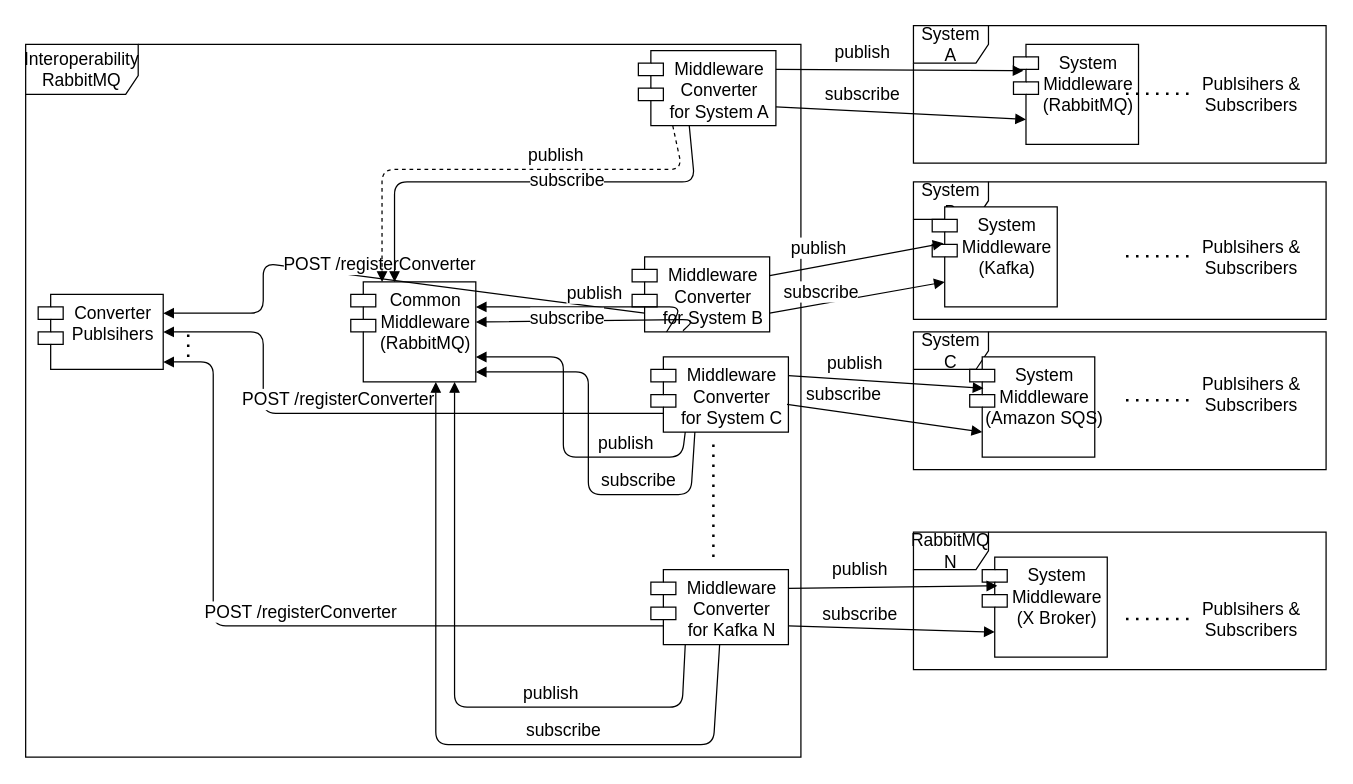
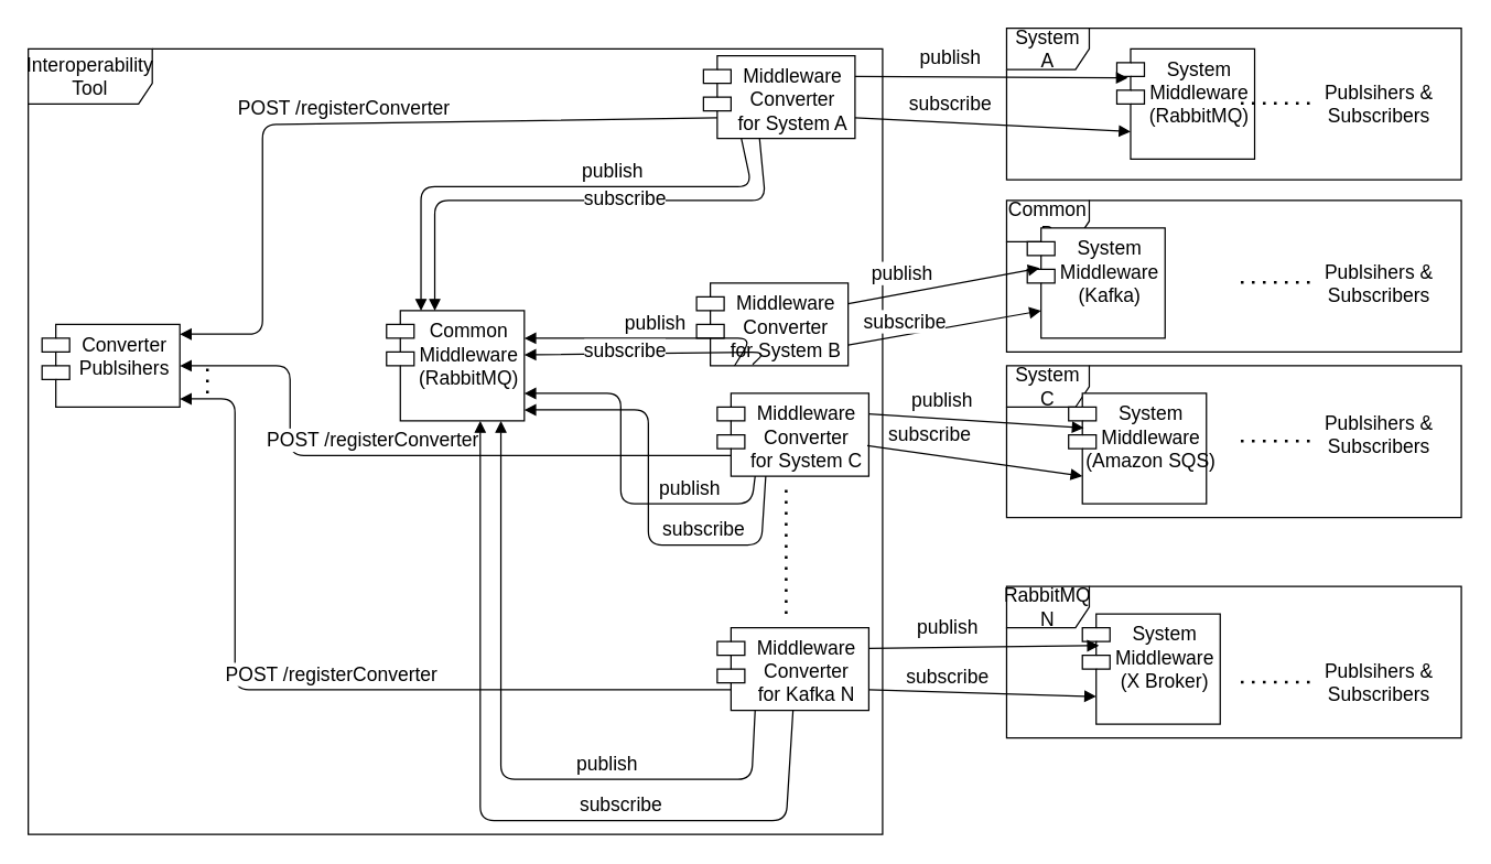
  <mxCell id="0" />
  <mxCell id="1" parent="0" />
- <mxCell id="2" value="Interoperability&lt;br style=&quot;font-size: 14px;&quot;&gt;RabbitMQ" style="shape=umlFrame;whiteSpace=wrap;html=1;width=90;height=40;fontSize=14;" parent="1" vertex="1"><mxGeometry x="20" y="35" width="620" height="570" as="geometry" /></mxCell>
+ <mxCell id="2" value="Interoperability&lt;br style=&quot;font-size: 14px;&quot;&gt;Tool" style="shape=umlFrame;whiteSpace=wrap;html=1;width=90;height=40;fontSize=14;" parent="1" vertex="1"><mxGeometry x="20" y="35" width="620" height="570" as="geometry" /></mxCell>
  <mxCell id="3" value="Converter&#10;Publsihers" style="shape=module;align=left;spacingLeft=20;align=center;verticalAlign=top;fontSize=14;" parent="1" vertex="1"><mxGeometry x="30" y="235" width="100" height="60" as="geometry" /></mxCell>
  <mxCell id="4" value="Common&#10;Middleware&#10;(RabbitMQ)" style="shape=module;align=left;spacingLeft=20;align=center;verticalAlign=top;fontSize=14;" parent="1" vertex="1"><mxGeometry x="280" y="225" width="100" height="80" as="geometry" /></mxCell>
  <mxCell id="5" value="Middleware&#10;Converter&#10;for System A" style="shape=module;align=left;spacingLeft=20;align=center;verticalAlign=top;fontSize=14;" parent="1" vertex="1"><mxGeometry x="510" y="40" width="110" height="60" as="geometry" /></mxCell>
  <mxCell id="6" value="Middleware&#10;Converter&#10;for System B" style="shape=module;align=left;spacingLeft=20;align=center;verticalAlign=top;fontSize=14;" parent="1" vertex="1"><mxGeometry x="505" y="205" width="110" height="60" as="geometry" /></mxCell>
  <mxCell id="7" value="Middleware&#10;Converter&#10;for System C" style="shape=module;align=left;spacingLeft=20;align=center;verticalAlign=top;fontSize=14;" parent="1" vertex="1"><mxGeometry x="520" y="285" width="110" height="60" as="geometry" /></mxCell>
  <mxCell id="8" value="Middleware&#10;Converter&#10;for Kafka N" style="shape=module;align=left;spacingLeft=20;align=center;verticalAlign=top;fontSize=14;" parent="1" vertex="1"><mxGeometry x="520" y="455" width="110" height="60" as="geometry" /></mxCell>
  <mxCell id="9" value="" style="endArrow=none;dashed=1;html=1;dashPattern=1 3;strokeWidth=2;fontSize=14;" parent="1" edge="1"><mxGeometry width="50" height="50" relative="1" as="geometry"><mxPoint x="570" y="445" as="sourcePoint" /><mxPoint x="570" y="355" as="targetPoint" /></mxGeometry></mxCell>
- <mxCell id="11" value="POST /registerConverter" style="html=1;verticalAlign=bottom;endArrow=block;entryX=1;entryY=0.25;entryDx=0;entryDy=0;exitX=0;exitY=0.75;exitDx=10;exitDy=0;exitPerimeter=0;fontSize=14;" parent="1" source="6" target="3" edge="1"><mxGeometry width="80" relative="1" as="geometry"><mxPoint x="510" y="245" as="sourcePoint" /><mxPoint x="590" y="245" as="targetPoint" /><Array as="points"><mxPoint x="210" y="210" /><mxPoint x="210" y="250" /></Array></mxGeometry></mxCell>
+ <mxCell id="10" value="POST /registerConverter" style="html=1;verticalAlign=bottom;endArrow=block;exitX=0;exitY=0.75;exitDx=10;exitDy=0;exitPerimeter=0;entryX=1;entryY=0.117;entryDx=0;entryDy=0;entryPerimeter=0;fontSize=14;" parent="1" source="5" target="3" edge="1"><mxGeometry width="80" relative="1" as="geometry"><mxPoint x="510" y="245" as="sourcePoint" /><mxPoint x="590" y="245" as="targetPoint" /><Array as="points"><mxPoint x="190" y="90" /><mxPoint x="190" y="242" /></Array></mxGeometry></mxCell>
  <mxCell id="12" value="POST /registerConverter" style="html=1;verticalAlign=bottom;endArrow=block;exitX=0;exitY=0.75;exitDx=10;exitDy=0;exitPerimeter=0;entryX=1;entryY=0.5;entryDx=0;entryDy=0;fontSize=14;" parent="1" source="7" target="3" edge="1"><mxGeometry x="0.118" width="80" relative="1" as="geometry"><mxPoint x="510" y="245" as="sourcePoint" /><mxPoint x="590" y="245" as="targetPoint" /><Array as="points"><mxPoint x="210" y="330" /><mxPoint x="210" y="265" /></Array><mxPoint as="offset" /></mxGeometry></mxCell>
  <mxCell id="13" value="POST /registerConverter" style="html=1;verticalAlign=bottom;endArrow=block;entryX=1;entryY=0.9;entryDx=0;entryDy=0;entryPerimeter=0;exitX=0;exitY=0.75;exitDx=10;exitDy=0;exitPerimeter=0;fontSize=14;" parent="1" source="8" target="3" edge="1"><mxGeometry x="-0.051" width="80" relative="1" as="geometry"><mxPoint x="510" y="245" as="sourcePoint" /><mxPoint x="590" y="245" as="targetPoint" /><Array as="points"><mxPoint x="170" y="500" /><mxPoint x="170" y="289" /></Array><mxPoint as="offset" /></mxGeometry></mxCell>
  <mxCell id="14" value="" style="endArrow=none;dashed=1;html=1;dashPattern=1 3;strokeWidth=2;fontSize=14;" parent="1" edge="1"><mxGeometry width="50" height="50" relative="1" as="geometry"><mxPoint x="150" y="285" as="sourcePoint" /><mxPoint x="150" y="265" as="targetPoint" /></mxGeometry></mxCell>
- <mxCell id="15" value="publish" style="html=1;verticalAlign=bottom;endArrow=block;exitX=0.25;exitY=1;exitDx=0;exitDy=0;entryX=0.25;entryY=0;entryDx=0;entryDy=0;fontSize=14;dashed=1;" parent="1" source="5" target="4" edge="1"><mxGeometry x="-0.25" width="80" relative="1" as="geometry"><mxPoint x="510" y="245" as="sourcePoint" /><mxPoint x="590" y="245" as="targetPoint" /><Array as="points"><mxPoint x="545" y="135" /><mxPoint x="305" y="135" /></Array><mxPoint as="offset" /></mxGeometry></mxCell>
+ <mxCell id="15" value="publish" style="html=1;verticalAlign=bottom;endArrow=block;exitX=0.25;exitY=1;exitDx=0;exitDy=0;entryX=0.25;entryY=0;entryDx=0;entryDy=0;fontSize=14;" parent="1" source="5" target="4" edge="1"><mxGeometry x="-0.25" width="80" relative="1" as="geometry"><mxPoint x="510" y="245" as="sourcePoint" /><mxPoint x="590" y="245" as="targetPoint" /><Array as="points"><mxPoint x="545" y="135" /><mxPoint x="305" y="135" /></Array><mxPoint as="offset" /></mxGeometry></mxCell>
  <mxCell id="16" value="subscribe" style="html=1;verticalAlign=bottom;endArrow=block;exitX=0.37;exitY=1;exitDx=0;exitDy=0;exitPerimeter=0;fontSize=14;" parent="1" source="5" edge="1"><mxGeometry x="-0.194" y="10" width="80" relative="1" as="geometry"><mxPoint x="555" y="115" as="sourcePoint" /><mxPoint x="315" y="225" as="targetPoint" /><Array as="points"><mxPoint x="555" y="145" /><mxPoint x="315" y="145" /></Array><mxPoint as="offset" /></mxGeometry></mxCell>
  <mxCell id="17" value="publish" style="html=1;verticalAlign=bottom;endArrow=block;entryX=1;entryY=0.25;entryDx=0;entryDy=0;exitX=0.25;exitY=1;exitDx=0;exitDy=0;fontSize=14;" parent="1" source="6" target="4" edge="1"><mxGeometry width="80" relative="1" as="geometry"><mxPoint x="510" y="245" as="sourcePoint" /><mxPoint x="590" y="245" as="targetPoint" /><Array as="points"><mxPoint x="545" y="245" /></Array></mxGeometry></mxCell>
  <mxCell id="18" value="subscribe" style="html=1;verticalAlign=bottom;endArrow=block;exitX=0.37;exitY=0.983;exitDx=0;exitDy=0;exitPerimeter=0;fontSize=14;" parent="1" source="6" edge="1"><mxGeometry x="0.225" y="9" width="80" relative="1" as="geometry"><mxPoint x="555" y="235" as="sourcePoint" /><mxPoint x="380" y="257" as="targetPoint" /><Array as="points"><mxPoint x="555" y="255" /></Array><mxPoint as="offset" /></mxGeometry></mxCell>
  <mxCell id="19" value="publish" style="html=1;verticalAlign=bottom;endArrow=block;entryX=1;entryY=0.75;entryDx=0;entryDy=0;exitX=0.25;exitY=1;exitDx=0;exitDy=0;fontSize=14;" parent="1" source="7" target="4" edge="1"><mxGeometry x="-0.509" width="80" relative="1" as="geometry"><mxPoint x="450" y="315" as="sourcePoint" /><mxPoint x="590" y="245" as="targetPoint" /><Array as="points"><mxPoint x="545" y="365" /><mxPoint x="450" y="365" /><mxPoint x="450" y="285" /></Array><mxPoint as="offset" /></mxGeometry></mxCell>
  <mxCell id="20" value="subscribe" style="html=1;verticalAlign=bottom;endArrow=block;exitX=0.32;exitY=1;exitDx=0;exitDy=0;exitPerimeter=0;entryX=1;entryY=0.9;entryDx=0;entryDy=0;entryPerimeter=0;fontSize=14;" parent="1" source="7" target="4" edge="1"><mxGeometry x="-0.425" width="80" relative="1" as="geometry"><mxPoint x="510" y="245" as="sourcePoint" /><mxPoint x="590" y="245" as="targetPoint" /><Array as="points"><mxPoint x="552" y="395" /><mxPoint x="470" y="395" /><mxPoint x="470" y="297" /></Array><mxPoint as="offset" /></mxGeometry></mxCell>
  <mxCell id="21" value="publish" style="html=1;verticalAlign=bottom;endArrow=block;entryX=0.83;entryY=1;entryDx=0;entryDy=0;entryPerimeter=0;exitX=0.25;exitY=1;exitDx=0;exitDy=0;fontSize=14;" parent="1" source="8" target="4" edge="1"><mxGeometry x="-0.37" width="80" relative="1" as="geometry"><mxPoint x="510" y="245" as="sourcePoint" /><mxPoint x="590" y="245" as="targetPoint" /><Array as="points"><mxPoint x="545" y="565" /><mxPoint x="363" y="565" /></Array><mxPoint as="offset" /></mxGeometry></mxCell>
  <mxCell id="22" value="subscribe" style="html=1;verticalAlign=bottom;endArrow=block;entryX=0.68;entryY=1;entryDx=0;entryDy=0;entryPerimeter=0;exitX=0.5;exitY=1;exitDx=0;exitDy=0;fontSize=14;" parent="1" source="8" target="4" edge="1"><mxGeometry x="-0.324" width="80" relative="1" as="geometry"><mxPoint x="510" y="245" as="sourcePoint" /><mxPoint x="590" y="245" as="targetPoint" /><Array as="points"><mxPoint x="570" y="595" /><mxPoint x="348" y="595" /></Array><mxPoint as="offset" /></mxGeometry></mxCell>
  <mxCell id="23" value="System A" style="shape=umlFrame;whiteSpace=wrap;html=1;fontSize=14;" parent="1" vertex="1"><mxGeometry x="730" y="20" width="330" height="110" as="geometry" /></mxCell>
  <mxCell id="24" value="System&#10;Middleware&#10;(RabbitMQ)" style="shape=module;align=left;spacingLeft=20;align=center;verticalAlign=top;fontSize=14;" parent="1" vertex="1"><mxGeometry x="810" y="35" width="100" height="80" as="geometry" /></mxCell>
  <mxCell id="25" value="" style="endArrow=none;dashed=1;html=1;dashPattern=1 3;strokeWidth=2;fontSize=14;" parent="1" edge="1"><mxGeometry width="50" height="50" relative="1" as="geometry"><mxPoint x="950" y="74.5" as="sourcePoint" /><mxPoint x="900" y="74.5" as="targetPoint" /></mxGeometry></mxCell>
  <mxCell id="26" value="Publsihers &amp;amp; &lt;br style=&quot;font-size: 14px;&quot;&gt;Subscribers" style="text;html=1;align=center;verticalAlign=middle;resizable=0;points=[];autosize=1;strokeColor=none;fontSize=14;" parent="1" vertex="1"><mxGeometry x="955" y="55" width="90" height="40" as="geometry" /></mxCell>
- <mxCell id="27" value="System B" style="shape=umlFrame;whiteSpace=wrap;html=1;fontSize=14;" parent="1" vertex="1"><mxGeometry x="730" y="145" width="330" height="110" as="geometry" /></mxCell>
+ <mxCell id="27" value="Common B" style="shape=umlFrame;whiteSpace=wrap;html=1;fontSize=14;" parent="1" vertex="1"><mxGeometry x="730" y="145" width="330" height="110" as="geometry" /></mxCell>
  <mxCell id="28" value="System&#10;Middleware&#10;(Kafka)" style="shape=module;align=left;spacingLeft=20;align=center;verticalAlign=top;fontSize=14;" parent="1" vertex="1"><mxGeometry x="745" y="165" width="100" height="80" as="geometry" /></mxCell>
  <mxCell id="29" value="" style="endArrow=none;dashed=1;html=1;dashPattern=1 3;strokeWidth=2;fontSize=14;" parent="1" edge="1"><mxGeometry width="50" height="50" relative="1" as="geometry"><mxPoint x="950" y="204.5" as="sourcePoint" /><mxPoint x="900" y="204.5" as="targetPoint" /></mxGeometry></mxCell>
  <mxCell id="30" value="Publsihers &amp;amp; &lt;br style=&quot;font-size: 14px;&quot;&gt;Subscribers" style="text;html=1;align=center;verticalAlign=middle;resizable=0;points=[];autosize=1;strokeColor=none;fontSize=14;" parent="1" vertex="1"><mxGeometry x="955" y="185" width="90" height="40" as="geometry" /></mxCell>
  <mxCell id="31" value="System C" style="shape=umlFrame;whiteSpace=wrap;html=1;fontSize=14;" parent="1" vertex="1"><mxGeometry x="730" y="265" width="330" height="110" as="geometry" /></mxCell>
  <mxCell id="32" value="System&#10;Middleware&#10;(Amazon SQS)" style="shape=module;align=left;spacingLeft=20;align=center;verticalAlign=top;fontSize=14;" parent="1" vertex="1"><mxGeometry x="775" y="285" width="100" height="80" as="geometry" /></mxCell>
  <mxCell id="33" value="" style="endArrow=none;dashed=1;html=1;dashPattern=1 3;strokeWidth=2;fontSize=14;" parent="1" edge="1"><mxGeometry width="50" height="50" relative="1" as="geometry"><mxPoint x="950" y="319.5" as="sourcePoint" /><mxPoint x="900" y="319.5" as="targetPoint" /></mxGeometry></mxCell>
  <mxCell id="34" value="Publsihers &amp;amp; &lt;br style=&quot;font-size: 14px;&quot;&gt;Subscribers" style="text;html=1;align=center;verticalAlign=middle;resizable=0;points=[];autosize=1;strokeColor=none;fontSize=14;" parent="1" vertex="1"><mxGeometry x="955" y="295" width="90" height="40" as="geometry" /></mxCell>
  <mxCell id="35" value="RabbitMQ N" style="shape=umlFrame;whiteSpace=wrap;html=1;fontSize=14;" parent="1" vertex="1"><mxGeometry x="730" y="425" width="330" height="110" as="geometry" /></mxCell>
  <mxCell id="36" value="System&#10;Middleware&#10;(X Broker)" style="shape=module;align=left;spacingLeft=20;align=center;verticalAlign=top;fontSize=14;" parent="1" vertex="1"><mxGeometry x="785" y="445" width="100" height="80" as="geometry" /></mxCell>
  <mxCell id="37" value="" style="endArrow=none;dashed=1;html=1;dashPattern=1 3;strokeWidth=2;fontSize=14;" parent="1" edge="1"><mxGeometry width="50" height="50" relative="1" as="geometry"><mxPoint x="950" y="494.5" as="sourcePoint" /><mxPoint x="900" y="494.5" as="targetPoint" /></mxGeometry></mxCell>
  <mxCell id="38" value="Publsihers &amp;amp; &lt;br style=&quot;font-size: 14px;&quot;&gt;Subscribers" style="text;html=1;align=center;verticalAlign=middle;resizable=0;points=[];autosize=1;strokeColor=none;fontSize=14;" parent="1" vertex="1"><mxGeometry x="955" y="475" width="90" height="40" as="geometry" /></mxCell>
  <mxCell id="39" value="publish" style="html=1;verticalAlign=bottom;endArrow=block;entryX=0.08;entryY=0.263;entryDx=0;entryDy=0;entryPerimeter=0;exitX=1;exitY=0.25;exitDx=0;exitDy=0;fontSize=14;" parent="1" source="5" target="24" edge="1"><mxGeometry x="-0.306" y="3" width="80" relative="1" as="geometry"><mxPoint x="540" y="335" as="sourcePoint" /><mxPoint x="620" y="335" as="targetPoint" /><mxPoint as="offset" /></mxGeometry></mxCell>
  <mxCell id="40" value="subscribe" style="html=1;verticalAlign=bottom;endArrow=block;entryX=0;entryY=0.75;entryDx=10;entryDy=0;entryPerimeter=0;exitX=1;exitY=0.75;exitDx=0;exitDy=0;fontSize=14;" parent="1" source="5" target="24" edge="1"><mxGeometry x="-0.315" y="2" width="80" relative="1" as="geometry"><mxPoint x="540" y="335" as="sourcePoint" /><mxPoint x="620" y="335" as="targetPoint" /><mxPoint as="offset" /></mxGeometry></mxCell>
  <mxCell id="41" value="publish" style="html=1;verticalAlign=bottom;endArrow=block;entryX=0.09;entryY=0.363;entryDx=0;entryDy=0;entryPerimeter=0;exitX=1;exitY=0.25;exitDx=0;exitDy=0;fontSize=14;" parent="1" source="6" target="28" edge="1"><mxGeometry x="-0.429" y="4" width="80" relative="1" as="geometry"><mxPoint x="540" y="335" as="sourcePoint" /><mxPoint x="620" y="335" as="targetPoint" /><mxPoint as="offset" /></mxGeometry></mxCell>
  <mxCell id="42" value="subscribe" style="html=1;verticalAlign=bottom;endArrow=block;entryX=0;entryY=0.75;entryDx=10;entryDy=0;entryPerimeter=0;exitX=1;exitY=0.75;exitDx=0;exitDy=0;fontSize=14;" parent="1" source="6" target="28" edge="1"><mxGeometry x="-0.428" y="-1" width="80" relative="1" as="geometry"><mxPoint x="540" y="335" as="sourcePoint" /><mxPoint x="620" y="335" as="targetPoint" /><mxPoint as="offset" /></mxGeometry></mxCell>
  <mxCell id="43" value="publish" style="html=1;verticalAlign=bottom;endArrow=block;entryX=0.11;entryY=0.313;entryDx=0;entryDy=0;entryPerimeter=0;exitX=1;exitY=0.25;exitDx=0;exitDy=0;fontSize=14;" parent="1" source="7" target="32" edge="1"><mxGeometry x="-0.319" y="2" width="80" relative="1" as="geometry"><mxPoint x="540" y="335" as="sourcePoint" /><mxPoint x="620" y="335" as="targetPoint" /><mxPoint as="offset" /></mxGeometry></mxCell>
  <mxCell id="44" value="subscribe" style="html=1;verticalAlign=bottom;endArrow=block;entryX=0;entryY=0.75;entryDx=10;entryDy=0;entryPerimeter=0;exitX=0.99;exitY=0.633;exitDx=0;exitDy=0;exitPerimeter=0;fontSize=14;" parent="1" source="7" target="32" edge="1"><mxGeometry x="-0.424" y="3" width="80" relative="1" as="geometry"><mxPoint x="540" y="335" as="sourcePoint" /><mxPoint x="620" y="335" as="targetPoint" /><mxPoint as="offset" /></mxGeometry></mxCell>
  <mxCell id="45" value="publish" style="html=1;verticalAlign=bottom;endArrow=block;entryX=0.12;entryY=0.288;entryDx=0;entryDy=0;entryPerimeter=0;exitX=1;exitY=0.25;exitDx=0;exitDy=0;fontSize=14;" parent="1" source="8" target="36" edge="1"><mxGeometry x="-0.323" y="3" width="80" relative="1" as="geometry"><mxPoint x="540" y="335" as="sourcePoint" /><mxPoint x="620" y="335" as="targetPoint" /><mxPoint as="offset" /></mxGeometry></mxCell>
  <mxCell id="46" value="subscribe" style="html=1;verticalAlign=bottom;endArrow=block;entryX=0;entryY=0.75;entryDx=10;entryDy=0;entryPerimeter=0;exitX=1;exitY=0.75;exitDx=0;exitDy=0;fontSize=14;" parent="1" source="8" target="36" edge="1"><mxGeometry x="-0.314" width="80" relative="1" as="geometry"><mxPoint x="540" y="335" as="sourcePoint" /><mxPoint x="620" y="335" as="targetPoint" /><mxPoint as="offset" /></mxGeometry></mxCell>
